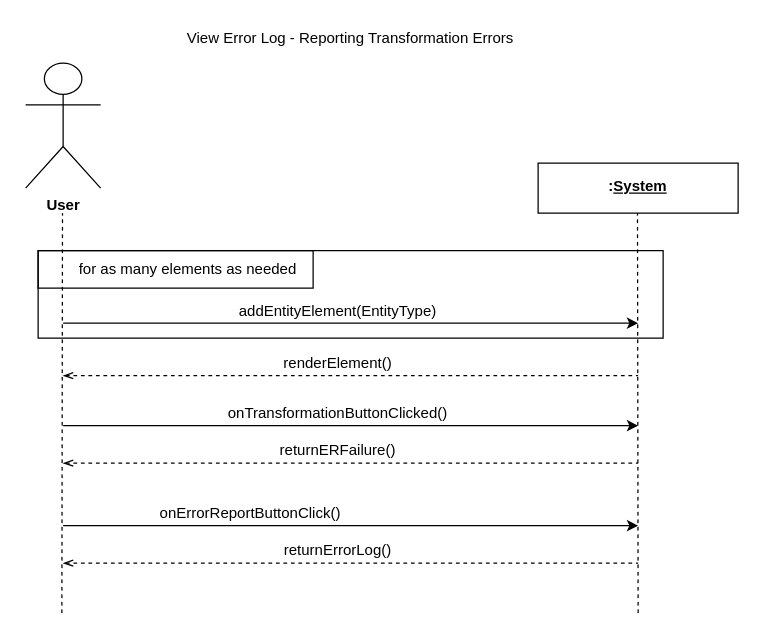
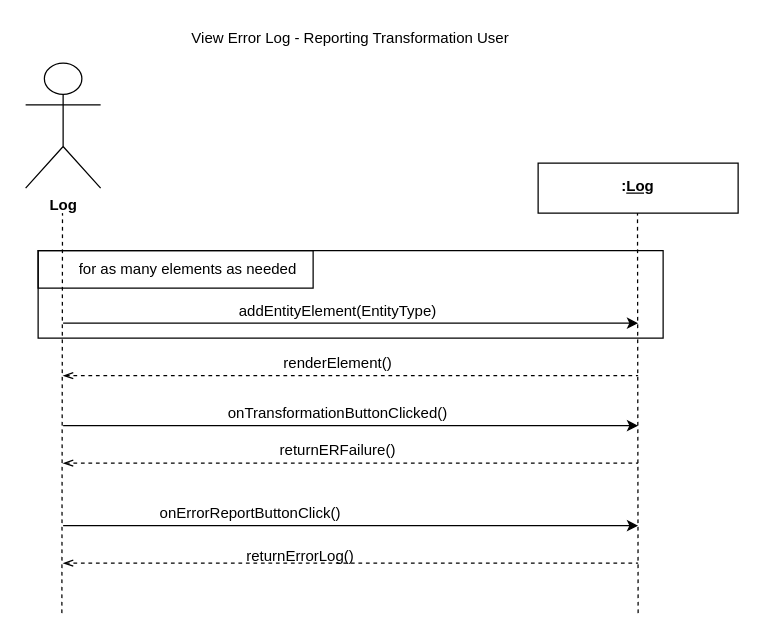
  <mxCell id="0" />
  <mxCell id="1" parent="0" />
- <mxCell id="2" value="User" style="shape=umlActor;verticalLabelPosition=bottom;labelBackgroundColor=#ffffff;verticalAlign=top;html=1;fontStyle=1" parent="1" vertex="1"><mxGeometry x="20" y="50" width="60" height="100" as="geometry" /></mxCell>
- <mxCell id="3" value="&lt;p&gt;&lt;b&gt;:&lt;u&gt;System&lt;/u&gt;&lt;/b&gt;&lt;/p&gt;" style="shape=rect;html=1;overflow=fill;whiteSpace=wrap;align=center;verticalAlign=middle;" parent="1" vertex="1"><mxGeometry x="430" y="130" width="160" height="40" as="geometry" /></mxCell>
- <mxCell id="4" value="View Error Log - Reporting Transformation Errors" style="text;html=1;strokeColor=none;fillColor=none;align=center;verticalAlign=middle;whiteSpace=wrap;rounded=0;" parent="1" vertex="1"><mxGeometry x="140" y="20" width="280" height="20" as="geometry" /></mxCell>
+ <mxCell id="2" value="Log" style="shape=umlActor;verticalLabelPosition=bottom;labelBackgroundColor=#ffffff;verticalAlign=top;html=1;fontStyle=1" parent="1" vertex="1"><mxGeometry x="20" y="50" width="60" height="100" as="geometry" /></mxCell>
+ <mxCell id="3" value="&lt;p&gt;&lt;b&gt;:&lt;u&gt;Log&lt;/u&gt;&lt;/b&gt;&lt;/p&gt;" style="shape=rect;html=1;overflow=fill;whiteSpace=wrap;align=center;verticalAlign=middle;" parent="1" vertex="1"><mxGeometry x="430" y="130" width="160" height="40" as="geometry" /></mxCell>
+ <mxCell id="4" value="View Error Log - Reporting Transformation User" style="text;html=1;strokeColor=none;fillColor=none;align=center;verticalAlign=middle;whiteSpace=wrap;rounded=0;" parent="1" vertex="1"><mxGeometry x="140" y="20" width="280" height="20" as="geometry" /></mxCell>
  <mxCell id="5" value="" style="rounded=0;whiteSpace=wrap;html=1;align=center;fillColor=none;" parent="1" vertex="1"><mxGeometry x="30" y="200" width="500" height="70" as="geometry" /></mxCell>
  <mxCell id="6" value="" style="rounded=0;whiteSpace=wrap;html=1;fillColor=none;align=center;" parent="1" vertex="1"><mxGeometry x="30" y="200" width="220" height="30" as="geometry" /></mxCell>
  <mxCell id="7" value="for as many elements as needed" style="text;html=1;strokeColor=none;fillColor=none;align=center;verticalAlign=middle;whiteSpace=wrap;rounded=0;" parent="1" vertex="1"><mxGeometry x="50" y="205" width="200" height="20" as="geometry" /></mxCell>
  <mxCell id="8" value="" style="endArrow=classic;html=1;" parent="1" edge="1"><mxGeometry width="50" height="50" relative="1" as="geometry"><mxPoint x="50" y="258" as="sourcePoint" /><mxPoint x="510" y="258" as="targetPoint" /></mxGeometry></mxCell>
  <mxCell id="9" value="" style="endArrow=none;dashed=1;html=1;" parent="1" edge="1"><mxGeometry width="50" height="50" relative="1" as="geometry"><mxPoint x="49" y="490" as="sourcePoint" /><mxPoint x="49.5" y="170" as="targetPoint" /></mxGeometry></mxCell>
  <mxCell id="10" value="" style="endArrow=none;dashed=1;html=1;" parent="1" edge="1"><mxGeometry width="50" height="50" relative="1" as="geometry"><mxPoint x="510" y="490" as="sourcePoint" /><mxPoint x="509.5" y="170" as="targetPoint" /></mxGeometry></mxCell>
  <mxCell id="11" value="addEntityElement(EntityType)" style="text;html=1;strokeColor=none;fillColor=none;align=center;verticalAlign=middle;whiteSpace=wrap;rounded=0;" parent="1" vertex="1"><mxGeometry x="170" y="239" width="200" height="20" as="geometry" /></mxCell>
  <mxCell id="12" value="" style="endArrow=none;dashed=1;html=1;startArrow=openThin;startFill=0;" parent="1" edge="1"><mxGeometry width="50" height="50" relative="1" as="geometry"><mxPoint x="50" y="370" as="sourcePoint" /><mxPoint x="510" y="370" as="targetPoint" /></mxGeometry></mxCell>
  <mxCell id="13" value="" style="endArrow=classic;html=1;" edge="1" parent="1"><mxGeometry width="50" height="50" relative="1" as="geometry"><mxPoint x="50" y="420" as="sourcePoint" /><mxPoint x="510" y="420" as="targetPoint" /></mxGeometry></mxCell>
  <mxCell id="14" value="" style="endArrow=none;dashed=1;html=1;startArrow=openThin;startFill=0;" edge="1" parent="1"><mxGeometry width="50" height="50" relative="1" as="geometry"><mxPoint x="50" y="300" as="sourcePoint" /><mxPoint x="510" y="300" as="targetPoint" /></mxGeometry></mxCell>
  <mxCell id="15" value="renderElement()" style="text;html=1;strokeColor=none;fillColor=none;align=center;verticalAlign=middle;whiteSpace=wrap;rounded=0;" vertex="1" parent="1"><mxGeometry x="170" y="280" width="200" height="20" as="geometry" /></mxCell>
  <mxCell id="16" value="returnERFailure()" style="text;html=1;strokeColor=none;fillColor=none;align=center;verticalAlign=middle;whiteSpace=wrap;rounded=0;" vertex="1" parent="1"><mxGeometry x="170" y="350" width="200" height="20" as="geometry" /></mxCell>
  <mxCell id="17" value="" style="endArrow=none;dashed=1;html=1;startArrow=openThin;startFill=0;" edge="1" parent="1"><mxGeometry width="50" height="50" relative="1" as="geometry"><mxPoint x="50" y="450" as="sourcePoint" /><mxPoint x="510" y="450" as="targetPoint" /></mxGeometry></mxCell>
  <mxCell id="18" value="onErrorReportButtonClick()" style="text;html=1;strokeColor=none;fillColor=none;align=center;verticalAlign=middle;whiteSpace=wrap;rounded=0;" vertex="1" parent="1"><mxGeometry x="100" y="400" width="200" height="20" as="geometry" /></mxCell>
- <mxCell id="19" value="returnErrorLog()" style="text;html=1;strokeColor=none;fillColor=none;align=center;verticalAlign=middle;whiteSpace=wrap;rounded=0;" vertex="1" parent="1"><mxGeometry x="170" y="430" width="200" height="20" as="geometry" /></mxCell>
+ <mxCell id="19" value="returnErrorLog()" style="text;html=1;strokeColor=none;fillColor=none;align=center;verticalAlign=middle;whiteSpace=wrap;rounded=0;" vertex="1" parent="1"><mxGeometry x="140" y="435" width="200" height="20" as="geometry" /></mxCell>
  <mxCell id="20" value="" style="endArrow=classic;html=1;" edge="1" parent="1"><mxGeometry width="50" height="50" relative="1" as="geometry"><mxPoint x="50" y="340" as="sourcePoint" /><mxPoint x="510" y="340" as="targetPoint" /></mxGeometry></mxCell>
  <mxCell id="21" value="onTransformationButtonClicked()" style="text;html=1;strokeColor=none;fillColor=none;align=center;verticalAlign=middle;whiteSpace=wrap;rounded=0;" vertex="1" parent="1"><mxGeometry x="170" y="320" width="200" height="20" as="geometry" /></mxCell>
